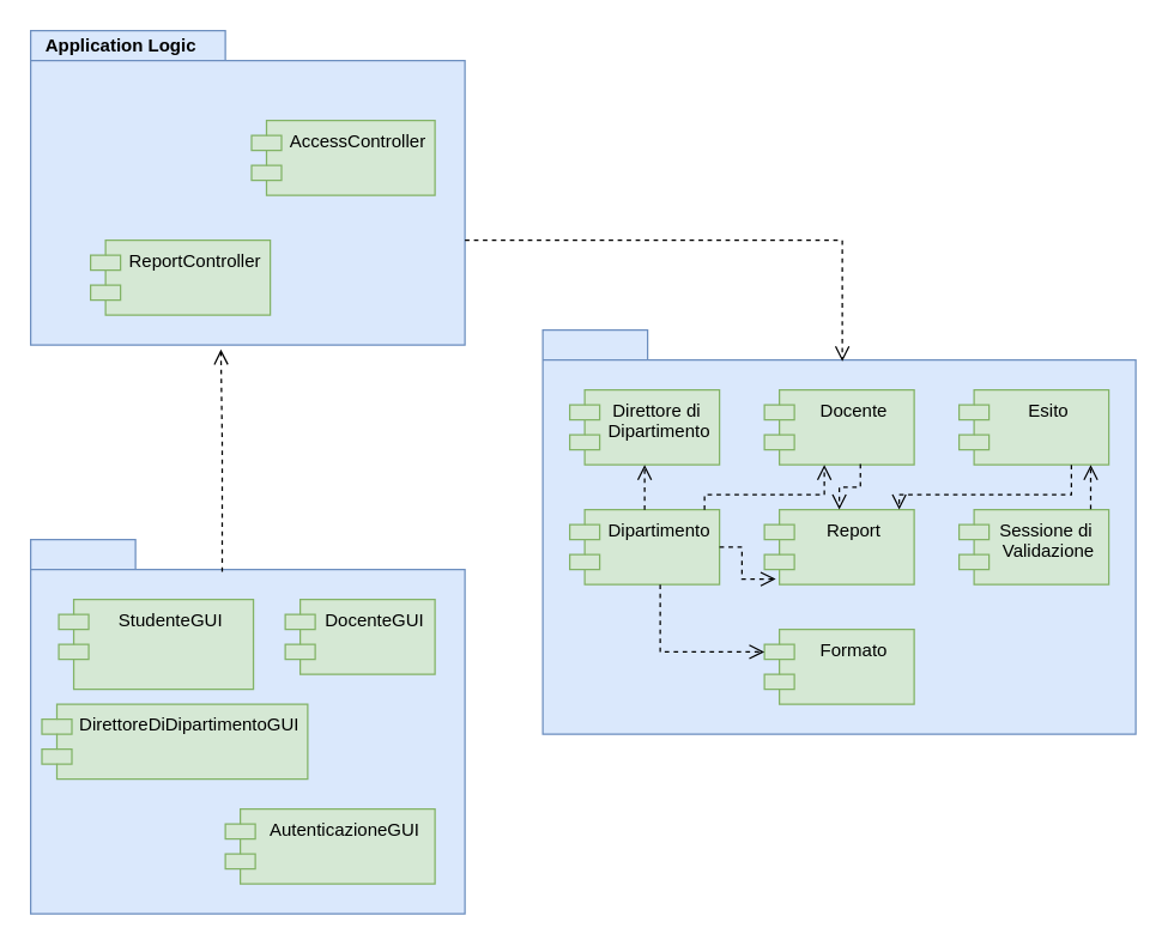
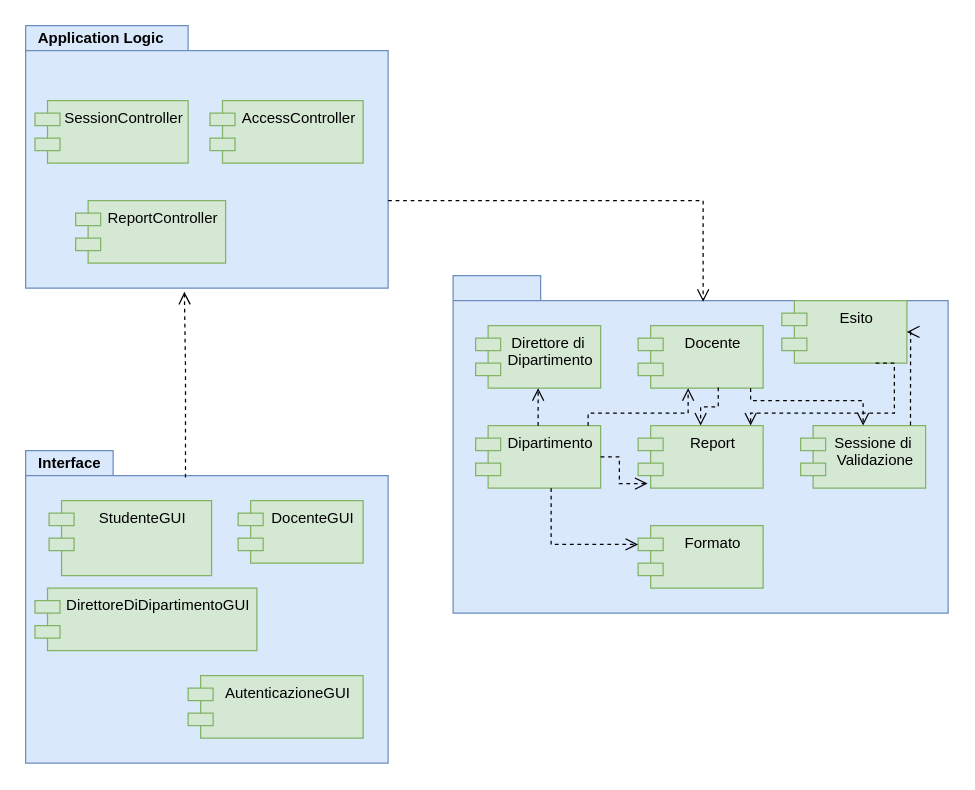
  <mxCell id="0" />
  <mxCell id="1" parent="0" />
  <mxCell id="2" value="" style="shape=folder;fontStyle=1;spacingTop=10;tabWidth=130;tabHeight=20;tabPosition=left;html=1;fillColor=#dae8fc;strokeColor=#6c8ebf;" parent="1" vertex="1"><mxGeometry x="20" y="20" width="290" height="210" as="geometry" /></mxCell>
  <mxCell id="3" value="" style="shape=folder;fontStyle=1;spacingTop=10;tabWidth=70;tabHeight=20;tabPosition=left;html=1;fillColor=#dae8fc;strokeColor=#6c8ebf;" parent="1" vertex="1"><mxGeometry x="362" y="220" width="396" height="270" as="geometry" /></mxCell>
  <mxCell id="4" value="" style="shape=folder;fontStyle=1;spacingTop=10;tabWidth=70;tabHeight=20;tabPosition=left;html=1;fillColor=#dae8fc;strokeColor=#6c8ebf;" parent="1" vertex="1"><mxGeometry x="20" y="360" width="290" height="250" as="geometry" /></mxCell>
+ <mxCell id="5" value="&lt;b&gt;Interface&lt;/b&gt;" style="text;html=1;align=center;verticalAlign=middle;resizable=0;points=[];autosize=1;strokeColor=none;fillColor=none;" parent="1" vertex="1"><mxGeometry x="20" y="360" width="70" height="20" as="geometry" /></mxCell>
  <mxCell id="6" value="" style="html=1;verticalAlign=bottom;endArrow=open;dashed=1;endSize=8;rounded=0;edgeStyle=orthogonalEdgeStyle;entryX=0.438;entryY=1.014;entryDx=0;entryDy=0;entryPerimeter=0;exitX=0.441;exitY=0.086;exitDx=0;exitDy=0;exitPerimeter=0;" parent="1" source="4" target="2" edge="1"><mxGeometry relative="1" as="geometry"><mxPoint x="210" y="320" as="sourcePoint" /><mxPoint x="125" y="320" as="targetPoint" /></mxGeometry></mxCell>
  <mxCell id="7" value="" style="html=1;verticalAlign=bottom;endArrow=open;dashed=1;endSize=8;rounded=0;edgeStyle=orthogonalEdgeStyle;" parent="1" source="2" edge="1"><mxGeometry relative="1" as="geometry"><mxPoint x="311" y="160" as="sourcePoint" /><mxPoint x="562" y="241" as="targetPoint" /><Array as="points"><mxPoint x="562" y="160" /></Array></mxGeometry></mxCell>
+ <mxCell id="8" value="SessionController" style="shape=module;align=left;spacingLeft=20;align=center;verticalAlign=top;fillColor=#d5e8d4;strokeColor=#82b366;" parent="1" vertex="1"><mxGeometry x="27.5" y="80" width="122.5" height="50" as="geometry" /></mxCell>
  <mxCell id="9" value="ReportController" style="shape=module;align=left;spacingLeft=20;align=center;verticalAlign=top;fillColor=#d5e8d4;strokeColor=#82b366;" parent="1" vertex="1"><mxGeometry x="60" y="160" width="120" height="50" as="geometry" /></mxCell>
  <mxCell id="10" value="Direttore di &#10;Dipartimento" style="shape=module;align=left;spacingLeft=20;align=center;verticalAlign=top;fillColor=#d5e8d4;strokeColor=#82b366;" parent="1" vertex="1"><mxGeometry x="380" y="260" width="100" height="50" as="geometry" /></mxCell>
  <mxCell id="11" value="Docente" style="shape=module;align=left;spacingLeft=20;align=center;verticalAlign=top;fillColor=#d5e8d4;strokeColor=#82b366;" parent="1" vertex="1"><mxGeometry x="510" y="260" width="100" height="50" as="geometry" /></mxCell>
- <mxCell id="12" value="Esito" style="shape=module;align=left;spacingLeft=20;align=center;verticalAlign=top;fillColor=#d5e8d4;strokeColor=#82b366;" parent="1" vertex="1"><mxGeometry x="640" y="260" width="100" height="50" as="geometry" /></mxCell>
+ <mxCell id="12" value="Esito" style="shape=module;align=left;spacingLeft=20;align=center;verticalAlign=top;fillColor=#d5e8d4;strokeColor=#82b366;" parent="1" vertex="1"><mxGeometry x="625" y="240" width="100" height="50" as="geometry" /></mxCell>
  <mxCell id="13" value="Formato" style="shape=module;align=left;spacingLeft=20;align=center;verticalAlign=top;fillColor=#d5e8d4;strokeColor=#82b366;" parent="1" vertex="1"><mxGeometry x="510" y="420" width="100" height="50" as="geometry" /></mxCell>
  <mxCell id="14" value="Sessione di &#10;Validazione" style="shape=module;align=left;spacingLeft=20;align=center;verticalAlign=top;fillColor=#d5e8d4;strokeColor=#82b366;" parent="1" vertex="1"><mxGeometry x="640" y="340" width="100" height="50" as="geometry" /></mxCell>
  <mxCell id="15" value="Report" style="shape=module;align=left;spacingLeft=20;align=center;verticalAlign=top;fillColor=#d5e8d4;strokeColor=#82b366;" parent="1" vertex="1"><mxGeometry x="510" y="340" width="100" height="50" as="geometry" /></mxCell>
  <mxCell id="16" value="Dipartimento" style="shape=module;align=left;spacingLeft=20;align=center;verticalAlign=top;fillColor=#d5e8d4;strokeColor=#82b366;" parent="1" vertex="1"><mxGeometry x="380" y="340" width="100" height="50" as="geometry" /></mxCell>
  <mxCell id="17" value="" style="html=1;verticalAlign=bottom;endArrow=open;dashed=1;endSize=8;rounded=0;edgeStyle=orthogonalEdgeStyle;exitX=0.5;exitY=0;exitDx=0;exitDy=0;entryX=0.5;entryY=1;entryDx=0;entryDy=0;" parent="1" source="16" target="10" edge="1"><mxGeometry relative="1" as="geometry"><mxPoint x="435" y="310" as="sourcePoint" /><mxPoint x="400" y="330" as="targetPoint" /><Array as="points" /></mxGeometry></mxCell>
  <mxCell id="18" value="" style="html=1;verticalAlign=bottom;endArrow=open;dashed=1;endSize=8;rounded=0;edgeStyle=orthogonalEdgeStyle;entryX=0;entryY=0;entryDx=0;entryDy=15;entryPerimeter=0;" parent="1" target="13" edge="1"><mxGeometry relative="1" as="geometry"><mxPoint x="440.4" y="390" as="sourcePoint" /><mxPoint x="440" y="421.15" as="targetPoint" /><Array as="points"><mxPoint x="440" y="435" /></Array></mxGeometry></mxCell>
  <mxCell id="19" value="" style="html=1;verticalAlign=bottom;endArrow=open;dashed=1;endSize=8;rounded=0;edgeStyle=orthogonalEdgeStyle;exitX=1;exitY=0.5;exitDx=0;exitDy=0;entryX=0.076;entryY=0.927;entryDx=0;entryDy=0;entryPerimeter=0;" parent="1" source="16" target="15" edge="1"><mxGeometry relative="1" as="geometry"><mxPoint x="570" y="390" as="sourcePoint" /><mxPoint x="540" y="510" as="targetPoint" /><Array as="points" /></mxGeometry></mxCell>
  <mxCell id="20" value="" style="html=1;verticalAlign=bottom;endArrow=open;dashed=1;endSize=8;rounded=0;edgeStyle=orthogonalEdgeStyle;" parent="1" target="11" edge="1"><mxGeometry relative="1" as="geometry"><mxPoint x="470" y="340" as="sourcePoint" /><mxPoint x="490" y="340" as="targetPoint" /><Array as="points"><mxPoint x="470" y="330" /><mxPoint x="550" y="330" /></Array></mxGeometry></mxCell>
+ <mxCell id="21" value="" style="html=1;verticalAlign=bottom;endArrow=open;dashed=1;endSize=8;rounded=0;edgeStyle=orthogonalEdgeStyle;entryX=0.5;entryY=0;entryDx=0;entryDy=0;" parent="1" source="11" target="14" edge="1"><mxGeometry relative="1" as="geometry"><mxPoint x="710" y="340" as="sourcePoint" /><mxPoint x="630" y="340" as="targetPoint" /><Array as="points"><mxPoint x="600" y="320" /><mxPoint x="690" y="320" /></Array></mxGeometry></mxCell>
  <mxCell id="22" value="" style="html=1;verticalAlign=bottom;endArrow=open;dashed=1;endSize=8;rounded=0;edgeStyle=orthogonalEdgeStyle;exitX=0.75;exitY=1;exitDx=0;exitDy=0;" parent="1" source="12" target="15" edge="1"><mxGeometry relative="1" as="geometry"><mxPoint x="450.4" y="400" as="sourcePoint" /><mxPoint x="450" y="431.15" as="targetPoint" /><Array as="points"><mxPoint x="715" y="330" /><mxPoint x="600" y="330" /></Array></mxGeometry></mxCell>
  <mxCell id="23" value="StudenteGUI" style="shape=module;align=left;spacingLeft=20;align=center;verticalAlign=top;fillColor=#d5e8d4;strokeColor=#82b366;" parent="1" vertex="1"><mxGeometry x="38.75" y="400" width="130" height="60" as="geometry" /></mxCell>
  <mxCell id="24" value="DocenteGUI" style="shape=module;align=left;spacingLeft=20;align=center;verticalAlign=top;fillColor=#d5e8d4;strokeColor=#82b366;" parent="1" vertex="1"><mxGeometry x="190" y="400" width="100" height="50" as="geometry" /></mxCell>
  <mxCell id="25" value="DirettoreDiDipartimentoGUI" style="shape=module;align=left;spacingLeft=20;align=center;verticalAlign=top;fillColor=#d5e8d4;strokeColor=#82b366;" parent="1" vertex="1"><mxGeometry x="27.5" y="470" width="177.5" height="50" as="geometry" /></mxCell>
  <mxCell id="26" value="AccessController" style="shape=module;align=left;spacingLeft=20;align=center;verticalAlign=top;fillColor=#d5e8d4;strokeColor=#82b366;" parent="1" vertex="1"><mxGeometry x="167.5" y="80" width="122.5" height="50" as="geometry" /></mxCell>
  <mxCell id="27" value="&lt;b&gt;&lt;font style=&quot;font-size: 12px&quot;&gt;Application Logic&lt;/font&gt;&lt;/b&gt;" style="text;html=1;align=center;verticalAlign=middle;resizable=0;points=[];autosize=1;strokeColor=none;fillColor=none;" parent="1" vertex="1"><mxGeometry x="20" y="20" width="120" height="20" as="geometry" /></mxCell>
  <mxCell id="28" value="AutenticazioneGUI" style="shape=module;align=left;spacingLeft=20;align=center;verticalAlign=top;fillColor=#d5e8d4;strokeColor=#82b366;" parent="1" vertex="1"><mxGeometry x="150" y="540" width="140" height="50" as="geometry" /></mxCell>
  <mxCell id="29" value="" style="html=1;verticalAlign=bottom;endArrow=open;dashed=1;endSize=8;rounded=0;edgeStyle=orthogonalEdgeStyle;exitX=0.641;exitY=0.989;exitDx=0;exitDy=0;exitPerimeter=0;" edge="1" parent="1" source="11" target="15"><mxGeometry relative="1" as="geometry"><mxPoint x="660" y="370" as="sourcePoint" /><mxPoint x="580" y="370" as="targetPoint" /><Array as="points" /></mxGeometry></mxCell>
  <mxCell id="30" value="" style="html=1;verticalAlign=bottom;endArrow=open;dashed=1;endSize=8;rounded=0;edgeStyle=orthogonalEdgeStyle;exitX=0.879;exitY=-0.006;exitDx=0;exitDy=0;exitPerimeter=0;" edge="1" parent="1" source="14" target="12"><mxGeometry relative="1" as="geometry"><mxPoint x="740" y="380" as="sourcePoint" /><mxPoint x="660" y="380" as="targetPoint" /><Array as="points"><mxPoint x="728" y="320" /><mxPoint x="728" y="320" /></Array></mxGeometry></mxCell>
